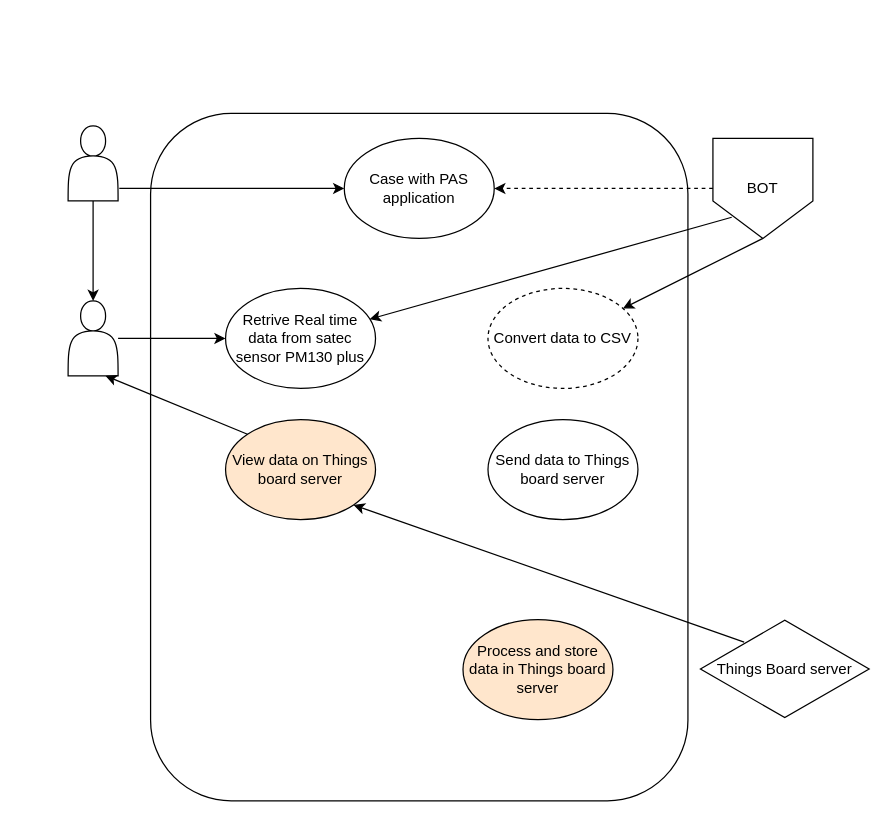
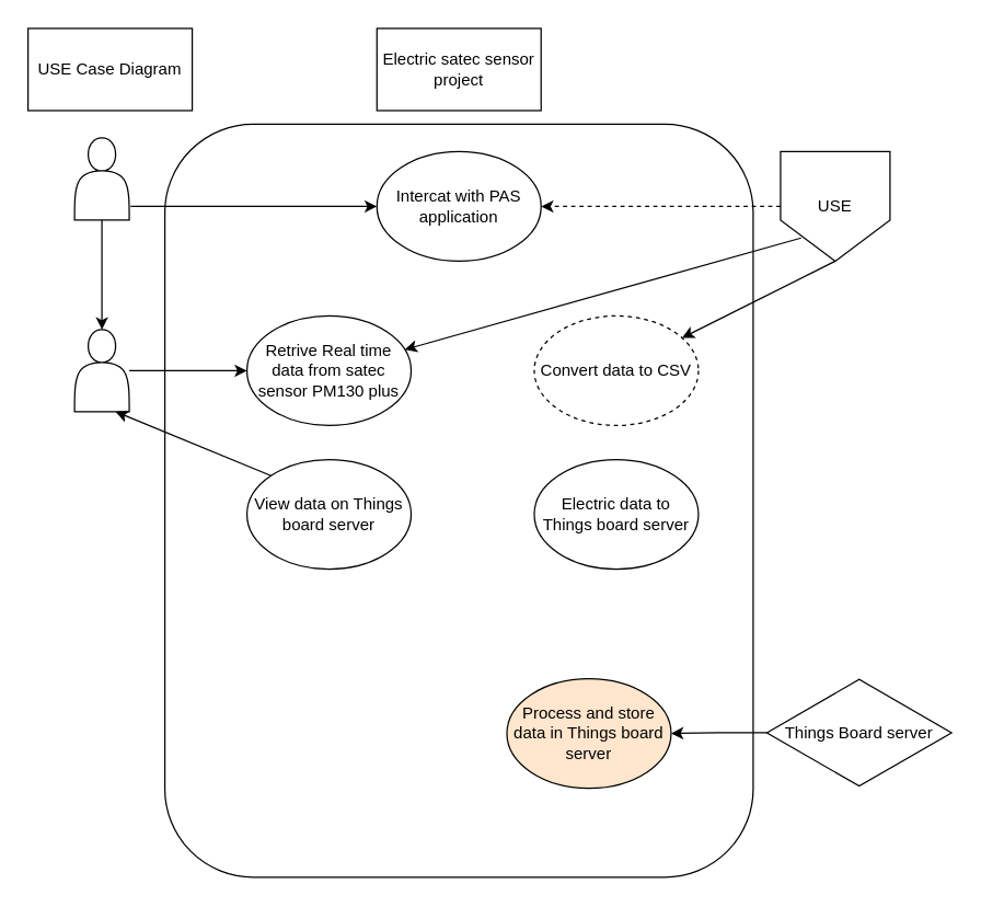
  <mxCell id="0" />
  <mxCell id="1" parent="0" />
  <mxCell id="2" value="" style="rounded=1;whiteSpace=wrap;html=1;" vertex="1" parent="1"><mxGeometry x="120" y="90" width="430" height="550" as="geometry" /></mxCell>
- <mxCell id="3" value="Case with PAS application" style="ellipse;whiteSpace=wrap;html=1;" vertex="1" parent="1"><mxGeometry x="275" y="110" width="120" height="80" as="geometry" /></mxCell>
+ <mxCell id="3" value="Intercat with PAS application" style="ellipse;whiteSpace=wrap;html=1;" vertex="1" parent="1"><mxGeometry x="275" y="110" width="120" height="80" as="geometry" /></mxCell>
  <mxCell id="4" value="Retrive Real time data from satec sensor PM130 plus" style="ellipse;whiteSpace=wrap;html=1;" vertex="1" parent="1"><mxGeometry x="180" y="230" width="120" height="80" as="geometry" /></mxCell>
  <mxCell id="5" value="Convert data to CSV" style="ellipse;whiteSpace=wrap;html=1;dashed=1;" vertex="1" parent="1"><mxGeometry x="390" y="230" width="120" height="80" as="geometry" /></mxCell>
- <mxCell id="6" value="View data on Things board server" style="ellipse;whiteSpace=wrap;html=1;fillColor=#ffe6cc;" vertex="1" parent="1"><mxGeometry x="180" y="335" width="120" height="80" as="geometry" /></mxCell>
- <mxCell id="7" value="Send data to Things board server" style="ellipse;whiteSpace=wrap;html=1;" vertex="1" parent="1"><mxGeometry x="390" y="335" width="120" height="80" as="geometry" /></mxCell>
+ <mxCell id="6" value="View data on Things board server" style="ellipse;whiteSpace=wrap;html=1;" vertex="1" parent="1"><mxGeometry x="180" y="335" width="120" height="80" as="geometry" /></mxCell>
+ <mxCell id="7" value="Electric data to Things board server" style="ellipse;whiteSpace=wrap;html=1;" vertex="1" parent="1"><mxGeometry x="390" y="335" width="120" height="80" as="geometry" /></mxCell>
  <mxCell id="8" value="" style="edgeStyle=orthogonalEdgeStyle;rounded=0;orthogonalLoop=1;jettySize=auto;html=1;" edge="1" parent="1" source="9" target="14"><mxGeometry relative="1" as="geometry" /></mxCell>
  <mxCell id="9" value="&lt;div style=&quot;&quot;&gt;&lt;br&gt;&lt;/div&gt;" style="shape=actor;whiteSpace=wrap;html=1;align=center;" vertex="1" parent="1"><mxGeometry x="54" y="100" width="40" height="60" as="geometry" /></mxCell>
- <mxCell id="10" value="BOT" style="shape=offPageConnector;whiteSpace=wrap;html=1;" vertex="1" parent="1"><mxGeometry x="570" y="110" width="80" height="80" as="geometry" /></mxCell>
+ <mxCell id="10" value="USE" style="shape=offPageConnector;whiteSpace=wrap;html=1;" vertex="1" parent="1"><mxGeometry x="570" y="110" width="80" height="80" as="geometry" /></mxCell>
  <mxCell id="11" value="" style="endArrow=classic;html=1;rounded=0;entryX=0;entryY=0.5;entryDx=0;entryDy=0;" edge="1" parent="1" target="3"><mxGeometry width="50" height="50" relative="1" as="geometry"><mxPoint x="94.96" y="150" as="sourcePoint" /><mxPoint x="275" y="120" as="targetPoint" /></mxGeometry></mxCell>
  <mxCell id="12" value="" style="endArrow=classic;html=1;rounded=0;exitX=0;exitY=0.5;exitDx=0;exitDy=0;dashed=1;" edge="1" parent="1" source="10" target="3"><mxGeometry width="50" height="50" relative="1" as="geometry"><mxPoint x="544.96" y="149.5" as="sourcePoint" /><mxPoint x="420" y="150" as="targetPoint" /></mxGeometry></mxCell>
  <mxCell id="13" value="" style="edgeStyle=orthogonalEdgeStyle;rounded=0;orthogonalLoop=1;jettySize=auto;html=1;" edge="1" parent="1" source="14" target="4"><mxGeometry relative="1" as="geometry" /></mxCell>
  <mxCell id="14" value="&lt;div style=&quot;&quot;&gt;&lt;br&gt;&lt;/div&gt;" style="shape=actor;whiteSpace=wrap;html=1;align=center;" vertex="1" parent="1"><mxGeometry x="54" y="240" width="40" height="60" as="geometry" /></mxCell>
  <mxCell id="15" value="" style="endArrow=classic;html=1;rounded=0;exitX=0.188;exitY=0.788;exitDx=0;exitDy=0;exitPerimeter=0;" edge="1" parent="1" source="10" target="4"><mxGeometry width="50" height="50" relative="1" as="geometry"><mxPoint x="590" y="170" as="sourcePoint" /><mxPoint x="329.84" y="126.01" as="targetPoint" /></mxGeometry></mxCell>
  <mxCell id="16" value="" style="endArrow=classic;html=1;rounded=0;" edge="1" parent="1" target="5"><mxGeometry width="50" height="50" relative="1" as="geometry"><mxPoint x="610" y="190" as="sourcePoint" /><mxPoint x="580" y="200" as="targetPoint" /></mxGeometry></mxCell>
  <mxCell id="17" value="Process and store data in Things board server" style="ellipse;whiteSpace=wrap;html=1;fillColor=#ffe6cc;" vertex="1" parent="1"><mxGeometry x="370" y="495" width="120" height="80" as="geometry" /></mxCell>
+ <mxCell id="18" value="" style="edgeStyle=orthogonalEdgeStyle;rounded=0;orthogonalLoop=1;jettySize=auto;html=1;" edge="1" parent="1" source="19" target="17"><mxGeometry relative="1" as="geometry" /></mxCell>
  <mxCell id="19" value="Things Board server" style="html=1;whiteSpace=wrap;aspect=fixed;shape=isoRectangle;" vertex="1" parent="1"><mxGeometry x="560" y="494" width="135" height="81" as="geometry" /></mxCell>
- <mxCell id="20" value="" style="endArrow=classic;html=1;rounded=0;entryX=1;entryY=1;entryDx=0;entryDy=0;exitX=0.259;exitY=0.235;exitDx=0;exitDy=0;exitPerimeter=0;" edge="1" parent="1" source="19" target="6"><mxGeometry width="50" height="50" relative="1" as="geometry"><mxPoint x="590" y="520" as="sourcePoint" /><mxPoint x="580" y="460" as="targetPoint" /></mxGeometry></mxCell>
  <mxCell id="21" value="" style="endArrow=classic;html=1;rounded=0;entryX=0.75;entryY=1;entryDx=0;entryDy=0;exitX=0;exitY=0;exitDx=0;exitDy=0;" edge="1" parent="1" source="6" target="14"><mxGeometry width="50" height="50" relative="1" as="geometry"><mxPoint x="290" y="310" as="sourcePoint" /><mxPoint x="340" y="260" as="targetPoint" /></mxGeometry></mxCell>
+ <mxCell id="22" value="USE Case Diagram" style="rounded=0;whiteSpace=wrap;html=1;" vertex="1" parent="1"><mxGeometry x="20" y="20" width="120" height="60" as="geometry" /></mxCell>
+ <mxCell id="23" value="Electric satec sensor project" style="rounded=0;whiteSpace=wrap;html=1;" vertex="1" parent="1"><mxGeometry x="275" y="20" width="120" height="60" as="geometry" /></mxCell>
